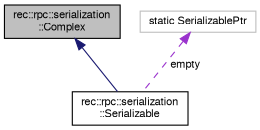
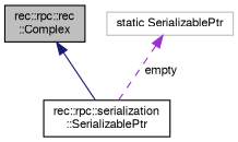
  digraph {
    node [color=black fillcolor=white fontname=FreeSans fontsize=10 shape=record style=filled]
    edge [dir=back fontname=FreeSans fontsize=10 labelfontname=FreeSans labelfontsize=10]
-   n1 [fillcolor=grey75 fontcolor=black height=0.2 label="rec::rpc::serialization\l::Complex" width=0.4]
-   n2 [height=0.2 label="rec::rpc::serialization\l::Serializable" width=0.4]
+   n1 [fillcolor=grey75 fontcolor=black height=0.2 label="rec::rpc::rec\l::Complex" width=0.4]
+   n2 [height=0.2 label="rec::rpc::serialization\l::SerializablePtr" width=0.4]
    n3 [color=grey75 height=0.2 label="static SerializablePtr" width=0.4]
    n1 -> n2 [color=midnightblue style=solid]
    n3 -> n2 [color=darkorchid3 label=" empty" style=dashed]
  }
